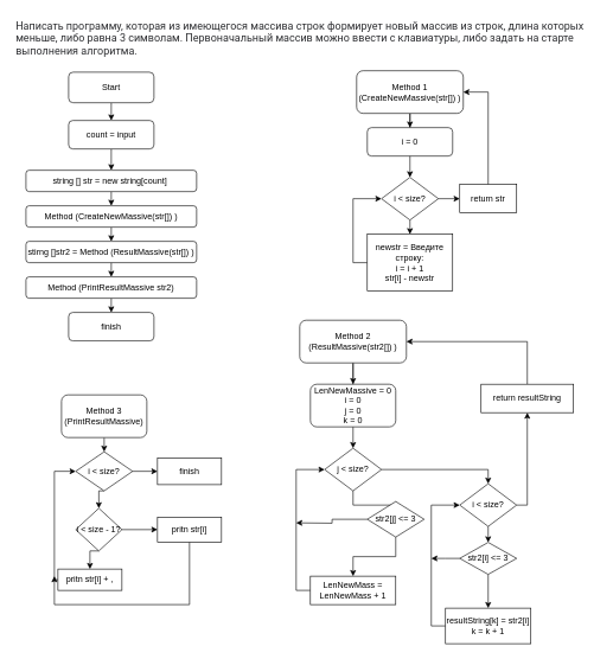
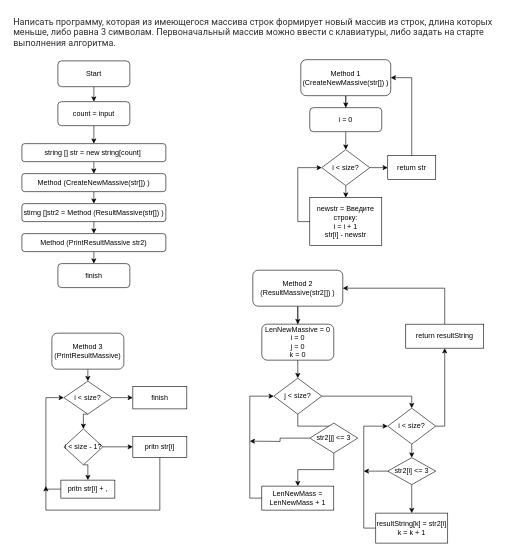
  <mxCell id="0" />
  <mxCell id="1" parent="0" />
  <mxCell id="2" style="edgeStyle=orthogonalEdgeStyle;rounded=0;orthogonalLoop=1;jettySize=auto;html=1;exitX=0.5;exitY=1;exitDx=0;exitDy=0;entryX=0.5;entryY=0;entryDx=0;entryDy=0;" edge="1" parent="1" source="4" target="7"><mxGeometry relative="1" as="geometry" /></mxCell>
  <mxCell id="3" style="edgeStyle=orthogonalEdgeStyle;rounded=0;orthogonalLoop=1;jettySize=auto;html=1;exitX=0.5;exitY=1;exitDx=0;exitDy=0;entryX=0.5;entryY=0;entryDx=0;entryDy=0;" edge="1" parent="1" source="4" target="23"><mxGeometry relative="1" as="geometry" /></mxCell>
  <mxCell id="4" value="Method 1 (CreateNewMassive(str[]) )" style="rounded=1;whiteSpace=wrap;html=1;" vertex="1" parent="1"><mxGeometry x="501" y="99" width="150" height="60" as="geometry" /></mxCell>
  <mxCell id="5" style="edgeStyle=orthogonalEdgeStyle;rounded=0;orthogonalLoop=1;jettySize=auto;html=1;exitX=0.5;exitY=1;exitDx=0;exitDy=0;entryX=0.5;entryY=0;entryDx=0;entryDy=0;" edge="1" parent="1" source="7" target="9"><mxGeometry relative="1" as="geometry" /></mxCell>
  <mxCell id="6" style="edgeStyle=orthogonalEdgeStyle;rounded=0;orthogonalLoop=1;jettySize=auto;html=1;exitX=1;exitY=0.5;exitDx=0;exitDy=0;entryX=0;entryY=0.5;entryDx=0;entryDy=0;" edge="1" parent="1" source="7" target="11"><mxGeometry relative="1" as="geometry" /></mxCell>
  <mxCell id="7" value="i &amp;lt; size?" style="rhombus;whiteSpace=wrap;html=1;" vertex="1" parent="1"><mxGeometry x="536" y="249" width="80" height="60" as="geometry" /></mxCell>
  <mxCell id="8" style="edgeStyle=orthogonalEdgeStyle;rounded=0;orthogonalLoop=1;jettySize=auto;html=1;exitX=0;exitY=0.5;exitDx=0;exitDy=0;entryX=0;entryY=0.5;entryDx=0;entryDy=0;" edge="1" parent="1" source="9" target="7"><mxGeometry relative="1" as="geometry" /></mxCell>
  <mxCell id="9" value="newstr = Введите строку:&lt;br&gt;i = i + 1&lt;br&gt;str[i] - newstr" style="rounded=0;whiteSpace=wrap;html=1;" vertex="1" parent="1"><mxGeometry x="516" y="329" width="120" height="80" as="geometry" /></mxCell>
  <mxCell id="10" style="edgeStyle=orthogonalEdgeStyle;rounded=0;orthogonalLoop=1;jettySize=auto;html=1;exitX=0.5;exitY=0;exitDx=0;exitDy=0;entryX=1;entryY=0.5;entryDx=0;entryDy=0;" edge="1" parent="1" source="11" target="4"><mxGeometry relative="1" as="geometry" /></mxCell>
  <mxCell id="11" value="return str" style="rounded=0;whiteSpace=wrap;html=1;" vertex="1" parent="1"><mxGeometry x="646" y="259" width="80" height="40" as="geometry" /></mxCell>
  <mxCell id="12" style="edgeStyle=orthogonalEdgeStyle;rounded=0;orthogonalLoop=1;jettySize=auto;html=1;exitX=0.5;exitY=1;exitDx=0;exitDy=0;entryX=0.5;entryY=0;entryDx=0;entryDy=0;" edge="1" parent="1" source="14" target="17"><mxGeometry relative="1" as="geometry" /></mxCell>
  <mxCell id="13" style="edgeStyle=orthogonalEdgeStyle;rounded=0;orthogonalLoop=1;jettySize=auto;html=1;exitX=0.5;exitY=1;exitDx=0;exitDy=0;" edge="1" parent="1" source="14"><mxGeometry relative="1" as="geometry"><mxPoint x="496" y="540" as="targetPoint" /></mxGeometry></mxCell>
  <mxCell id="14" value="Method 2 (ResultMassive(str2[]) )" style="rounded=1;whiteSpace=wrap;html=1;" vertex="1" parent="1"><mxGeometry x="421" y="450" width="150" height="60" as="geometry" /></mxCell>
  <mxCell id="15" style="edgeStyle=orthogonalEdgeStyle;rounded=0;orthogonalLoop=1;jettySize=auto;html=1;exitX=0.5;exitY=1;exitDx=0;exitDy=0;entryX=0.5;entryY=0;entryDx=0;entryDy=0;" edge="1" parent="1" source="26" target="19"><mxGeometry relative="1" as="geometry" /></mxCell>
  <mxCell id="16" style="edgeStyle=orthogonalEdgeStyle;rounded=0;orthogonalLoop=1;jettySize=auto;html=1;exitX=1;exitY=0.5;exitDx=0;exitDy=0;entryX=0.5;entryY=0;entryDx=0;entryDy=0;" edge="1" parent="1" source="17" target="34"><mxGeometry relative="1" as="geometry" /></mxCell>
  <mxCell id="17" value="j &amp;lt; size?" style="rhombus;whiteSpace=wrap;html=1;" vertex="1" parent="1"><mxGeometry x="456" y="630" width="80" height="60" as="geometry" /></mxCell>
  <mxCell id="18" style="edgeStyle=orthogonalEdgeStyle;rounded=0;orthogonalLoop=1;jettySize=auto;html=1;exitX=0;exitY=0.5;exitDx=0;exitDy=0;entryX=0;entryY=0.5;entryDx=0;entryDy=0;" edge="1" parent="1" source="19" target="17"><mxGeometry relative="1" as="geometry" /></mxCell>
  <mxCell id="19" value="LenNewMass = LenNewMass + 1" style="rounded=0;whiteSpace=wrap;html=1;" vertex="1" parent="1"><mxGeometry x="436" y="810" width="120" height="40" as="geometry" /></mxCell>
  <mxCell id="20" style="edgeStyle=orthogonalEdgeStyle;rounded=0;orthogonalLoop=1;jettySize=auto;html=1;exitX=0.5;exitY=0;exitDx=0;exitDy=0;entryX=1;entryY=0.5;entryDx=0;entryDy=0;" edge="1" parent="1" source="21" target="14"><mxGeometry relative="1" as="geometry" /></mxCell>
  <mxCell id="21" value="return resultString" style="rounded=0;whiteSpace=wrap;html=1;" vertex="1" parent="1"><mxGeometry x="676" y="540" width="130" height="40" as="geometry" /></mxCell>
  <mxCell id="22" value="LenNewMassive = 0&lt;br&gt;i = 0&lt;br&gt;j = 0&lt;br&gt;k = 0" style="rounded=1;whiteSpace=wrap;html=1;" vertex="1" parent="1"><mxGeometry x="436" y="540" width="120" height="60" as="geometry" /></mxCell>
  <mxCell id="23" value="i = 0" style="rounded=1;whiteSpace=wrap;html=1;" vertex="1" parent="1"><mxGeometry x="516" y="179" width="120" height="40" as="geometry" /></mxCell>
  <mxCell id="24" value="" style="edgeStyle=orthogonalEdgeStyle;rounded=0;orthogonalLoop=1;jettySize=auto;html=1;exitX=0.5;exitY=1;exitDx=0;exitDy=0;entryX=0.5;entryY=0;entryDx=0;entryDy=0;" edge="1" parent="1" source="17" target="26"><mxGeometry relative="1" as="geometry"><mxPoint x="496" y="690" as="sourcePoint" /><mxPoint x="496" y="800" as="targetPoint" /></mxGeometry></mxCell>
  <mxCell id="25" style="edgeStyle=orthogonalEdgeStyle;rounded=0;orthogonalLoop=1;jettySize=auto;html=1;exitX=0;exitY=0.5;exitDx=0;exitDy=0;" edge="1" parent="1" source="26"><mxGeometry relative="1" as="geometry"><mxPoint x="416" y="735" as="targetPoint" /></mxGeometry></mxCell>
  <mxCell id="26" value="str2[j] &amp;lt;= 3" style="rhombus;whiteSpace=wrap;html=1;" vertex="1" parent="1"><mxGeometry x="516" y="705" width="80" height="50" as="geometry" /></mxCell>
  <mxCell id="27" style="edgeStyle=orthogonalEdgeStyle;rounded=0;orthogonalLoop=1;jettySize=auto;html=1;exitX=0.5;exitY=1;exitDx=0;exitDy=0;" edge="1" parent="1" source="29" target="31"><mxGeometry relative="1" as="geometry" /></mxCell>
  <mxCell id="28" style="edgeStyle=orthogonalEdgeStyle;rounded=0;orthogonalLoop=1;jettySize=auto;html=1;exitX=0;exitY=0.5;exitDx=0;exitDy=0;" edge="1" parent="1" source="29"><mxGeometry relative="1" as="geometry"><mxPoint x="606" y="785" as="targetPoint" /></mxGeometry></mxCell>
  <mxCell id="29" value="str2[i] &amp;lt;= 3" style="rhombus;whiteSpace=wrap;html=1;" vertex="1" parent="1"><mxGeometry x="646" y="762.5" width="80" height="45" as="geometry" /></mxCell>
  <mxCell id="30" style="edgeStyle=orthogonalEdgeStyle;rounded=0;orthogonalLoop=1;jettySize=auto;html=1;exitX=0;exitY=0.5;exitDx=0;exitDy=0;entryX=0;entryY=0.5;entryDx=0;entryDy=0;" edge="1" parent="1" source="31" target="34"><mxGeometry relative="1" as="geometry" /></mxCell>
  <mxCell id="31" value="resultString[k] = str2[i]&lt;br&gt;k = k + 1" style="rounded=0;whiteSpace=wrap;html=1;" vertex="1" parent="1"><mxGeometry x="626" y="855" width="120" height="50" as="geometry" /></mxCell>
  <mxCell id="32" style="edgeStyle=orthogonalEdgeStyle;rounded=0;orthogonalLoop=1;jettySize=auto;html=1;exitX=0.5;exitY=1;exitDx=0;exitDy=0;entryX=0.5;entryY=0;entryDx=0;entryDy=0;" edge="1" parent="1" source="34" target="29"><mxGeometry relative="1" as="geometry" /></mxCell>
  <mxCell id="33" style="edgeStyle=orthogonalEdgeStyle;rounded=0;orthogonalLoop=1;jettySize=auto;html=1;exitX=1;exitY=0.5;exitDx=0;exitDy=0;entryX=0.5;entryY=1;entryDx=0;entryDy=0;" edge="1" parent="1" source="34" target="21"><mxGeometry relative="1" as="geometry"><mxPoint x="766" y="710" as="targetPoint" /><Array as="points"><mxPoint x="741" y="710" /></Array></mxGeometry></mxCell>
  <mxCell id="34" value="i &amp;lt; size?" style="rhombus;whiteSpace=wrap;html=1;" vertex="1" parent="1"><mxGeometry x="646" y="680" width="80" height="60" as="geometry" /></mxCell>
  <mxCell id="35" style="edgeStyle=orthogonalEdgeStyle;rounded=0;orthogonalLoop=1;jettySize=auto;html=1;exitX=0.5;exitY=1;exitDx=0;exitDy=0;entryX=0.5;entryY=0;entryDx=0;entryDy=0;" edge="1" parent="1" source="36" target="39"><mxGeometry relative="1" as="geometry" /></mxCell>
  <mxCell id="36" value="Method 3 (PrintResultMassive)" style="rounded=1;whiteSpace=wrap;html=1;" vertex="1" parent="1"><mxGeometry x="86" y="555" width="120" height="60" as="geometry" /></mxCell>
  <mxCell id="37" style="edgeStyle=orthogonalEdgeStyle;rounded=0;orthogonalLoop=1;jettySize=auto;html=1;exitX=0.5;exitY=1;exitDx=0;exitDy=0;entryX=0.5;entryY=0;entryDx=0;entryDy=0;" edge="1" parent="1" source="39" target="42"><mxGeometry relative="1" as="geometry" /></mxCell>
  <mxCell id="38" style="edgeStyle=orthogonalEdgeStyle;rounded=0;orthogonalLoop=1;jettySize=auto;html=1;exitX=1;exitY=0.5;exitDx=0;exitDy=0;entryX=0;entryY=0.5;entryDx=0;entryDy=0;" edge="1" parent="1" source="39" target="48"><mxGeometry relative="1" as="geometry" /></mxCell>
  <mxCell id="39" value="i &amp;lt; size?" style="rhombus;whiteSpace=wrap;html=1;" vertex="1" parent="1"><mxGeometry x="106" y="635" width="80" height="55" as="geometry" /></mxCell>
  <mxCell id="40" style="edgeStyle=orthogonalEdgeStyle;rounded=0;orthogonalLoop=1;jettySize=auto;html=1;exitX=0.5;exitY=1;exitDx=0;exitDy=0;entryX=0.5;entryY=0;entryDx=0;entryDy=0;" edge="1" parent="1" source="42" target="45"><mxGeometry relative="1" as="geometry" /></mxCell>
  <mxCell id="41" style="edgeStyle=orthogonalEdgeStyle;rounded=0;orthogonalLoop=1;jettySize=auto;html=1;exitX=1;exitY=0.5;exitDx=0;exitDy=0;entryX=0;entryY=0.5;entryDx=0;entryDy=0;" edge="1" parent="1" source="42" target="47"><mxGeometry relative="1" as="geometry" /></mxCell>
  <mxCell id="42" value="i &amp;lt; size - 1?" style="rhombus;whiteSpace=wrap;html=1;" vertex="1" parent="1"><mxGeometry x="106" y="714.5" width="65" height="60" as="geometry" /></mxCell>
  <mxCell id="43" style="edgeStyle=orthogonalEdgeStyle;rounded=0;orthogonalLoop=1;jettySize=auto;html=1;exitX=0.5;exitY=1;exitDx=0;exitDy=0;" edge="1" parent="1" source="39" target="39"><mxGeometry relative="1" as="geometry" /></mxCell>
  <mxCell id="44" style="edgeStyle=orthogonalEdgeStyle;rounded=0;orthogonalLoop=1;jettySize=auto;html=1;exitX=0;exitY=0.5;exitDx=0;exitDy=0;entryX=0;entryY=0.5;entryDx=0;entryDy=0;" edge="1" parent="1" source="45" target="39"><mxGeometry relative="1" as="geometry"><Array as="points"><mxPoint x="76" y="815" /><mxPoint x="76" y="663" /></Array></mxGeometry></mxCell>
- <mxCell id="45" value="pritn str[i] + ," style="rounded=0;whiteSpace=wrap;html=1;" vertex="1" parent="1"><mxGeometry x="81" y="800" width="90" height="30" as="geometry" /></mxCell>
+ <mxCell id="45" value="pritn str[i] + ," style="rounded=0;whiteSpace=wrap;html=1;" vertex="1" parent="1"><mxGeometry x="101" y="800" width="90" height="30" as="geometry" /></mxCell>
  <mxCell id="46" style="edgeStyle=orthogonalEdgeStyle;rounded=0;orthogonalLoop=1;jettySize=auto;html=1;exitX=0.5;exitY=1;exitDx=0;exitDy=0;" edge="1" parent="1" source="47"><mxGeometry relative="1" as="geometry"><mxPoint x="76" y="810" as="targetPoint" /><Array as="points"><mxPoint x="266" y="850" /><mxPoint x="76" y="850" /></Array></mxGeometry></mxCell>
  <mxCell id="47" value="pritn str[i]" style="rounded=0;whiteSpace=wrap;html=1;" vertex="1" parent="1"><mxGeometry x="221" y="727" width="90" height="35" as="geometry" /></mxCell>
  <mxCell id="48" value="finish" style="rounded=0;whiteSpace=wrap;html=1;" vertex="1" parent="1"><mxGeometry x="221" y="643.75" width="90" height="37.5" as="geometry" /></mxCell>
  <mxCell id="49" style="edgeStyle=orthogonalEdgeStyle;rounded=0;orthogonalLoop=1;jettySize=auto;html=1;exitX=0.5;exitY=1;exitDx=0;exitDy=0;entryX=0.5;entryY=0;entryDx=0;entryDy=0;" edge="1" parent="1" source="50" target="52"><mxGeometry relative="1" as="geometry" /></mxCell>
  <mxCell id="50" value="Start" style="rounded=1;whiteSpace=wrap;html=1;" vertex="1" parent="1"><mxGeometry x="96" y="101" width="120" height="43" as="geometry" /></mxCell>
  <mxCell id="51" style="edgeStyle=orthogonalEdgeStyle;rounded=0;orthogonalLoop=1;jettySize=auto;html=1;exitX=0.5;exitY=1;exitDx=0;exitDy=0;entryX=0.5;entryY=0;entryDx=0;entryDy=0;" edge="1" parent="1" source="52" target="54"><mxGeometry relative="1" as="geometry" /></mxCell>
  <mxCell id="52" value="count = input&lt;br&gt;" style="rounded=1;whiteSpace=wrap;html=1;" vertex="1" parent="1"><mxGeometry x="96" y="169" width="120" height="40" as="geometry" /></mxCell>
  <mxCell id="53" style="edgeStyle=orthogonalEdgeStyle;rounded=0;orthogonalLoop=1;jettySize=auto;html=1;exitX=0.5;exitY=1;exitDx=0;exitDy=0;entryX=0.5;entryY=0;entryDx=0;entryDy=0;" edge="1" parent="1" source="54" target="56"><mxGeometry relative="1" as="geometry" /></mxCell>
  <mxCell id="54" value="string [] str = new string[count]&amp;nbsp;" style="rounded=1;whiteSpace=wrap;html=1;" vertex="1" parent="1"><mxGeometry x="36" y="239" width="240" height="30" as="geometry" /></mxCell>
  <mxCell id="55" style="edgeStyle=orthogonalEdgeStyle;rounded=0;orthogonalLoop=1;jettySize=auto;html=1;exitX=0.5;exitY=1;exitDx=0;exitDy=0;entryX=0.5;entryY=0;entryDx=0;entryDy=0;" edge="1" parent="1" source="56" target="58"><mxGeometry relative="1" as="geometry" /></mxCell>
  <mxCell id="56" value="Method (CreateNewMassive(str[]) )" style="rounded=1;whiteSpace=wrap;html=1;" vertex="1" parent="1"><mxGeometry x="36" y="289" width="240" height="30" as="geometry" /></mxCell>
  <mxCell id="57" style="edgeStyle=orthogonalEdgeStyle;rounded=0;orthogonalLoop=1;jettySize=auto;html=1;exitX=0.5;exitY=1;exitDx=0;exitDy=0;entryX=0.5;entryY=0;entryDx=0;entryDy=0;" edge="1" parent="1" source="58" target="61"><mxGeometry relative="1" as="geometry" /></mxCell>
  <mxCell id="58" value="stirng []str2 = Method (ResultMassive(str[]) )" style="rounded=1;whiteSpace=wrap;html=1;" vertex="1" parent="1"><mxGeometry x="36" y="339" width="240" height="30" as="geometry" /></mxCell>
  <mxCell id="59" style="edgeStyle=orthogonalEdgeStyle;rounded=0;orthogonalLoop=1;jettySize=auto;html=1;exitX=0.5;exitY=1;exitDx=0;exitDy=0;" edge="1" parent="1" source="58" target="58"><mxGeometry relative="1" as="geometry" /></mxCell>
  <mxCell id="60" style="edgeStyle=orthogonalEdgeStyle;rounded=0;orthogonalLoop=1;jettySize=auto;html=1;exitX=0.5;exitY=1;exitDx=0;exitDy=0;entryX=0.5;entryY=0;entryDx=0;entryDy=0;" edge="1" parent="1" source="61" target="62"><mxGeometry relative="1" as="geometry" /></mxCell>
  <mxCell id="61" value="Method (PrintResultMassive str2)" style="rounded=1;whiteSpace=wrap;html=1;" vertex="1" parent="1"><mxGeometry x="36" y="389" width="240" height="30" as="geometry" /></mxCell>
  <mxCell id="62" value="finish" style="rounded=1;whiteSpace=wrap;html=1;" vertex="1" parent="1"><mxGeometry x="96" y="439" width="120" height="40" as="geometry" /></mxCell>
  <mxCell id="63" value="&lt;span style=&quot;color: rgb(44, 45, 48); font-family: Onest, Roboto, &amp;quot;San Francisco&amp;quot;, &amp;quot;Helvetica Neue&amp;quot;, Helvetica, Arial; font-size: 15px; font-style: normal; font-variant-ligatures: normal; font-variant-caps: normal; font-weight: 400; letter-spacing: normal; orphans: 2; text-align: start; text-indent: 0px; text-transform: none; widows: 2; word-spacing: 0px; -webkit-text-stroke-width: 0px; background-color: rgb(255, 255, 255); text-decoration-thickness: initial; text-decoration-style: initial; text-decoration-color: initial; float: none; display: inline !important;&quot;&gt;Написать программу, которая из имеющегося массива строк формирует новый массив из строк, длина которых меньше, либо равна 3 символам. Первоначальный массив можно ввести с клавиатуры, либо задать на старте выполнения алгоритма.&lt;span&gt;&amp;nbsp;&lt;/span&gt;&lt;/span&gt;" style="text;whiteSpace=wrap;html=1;" vertex="1" parent="1"><mxGeometry x="20" width="820" height="60" as="geometry" y="20" /></mxCell>
